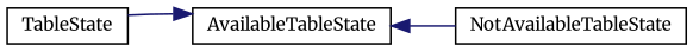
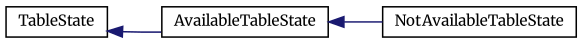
  digraph {
    fontname=Merriweather
    rankdir=LR
    node [color=black fillcolor=white fontname=Merriweather fontsize=10 shape=record style=filled]
    edge [color=midnightblue dir=back fontname=Merriweather fontsize=10 labelfontname=Helvetica labelfontsize=10 style=solid]
    n1 [height=0.2 label=TableState width=0.4]
    n2 [height=0.2 label=AvailableTableState width=0.4]
    n3 [height=0.2 label=NotAvailableTableState width=0.4]
-   n2 -> n1
+   n1 -> n2
    n2 -> n3
  }
